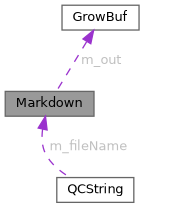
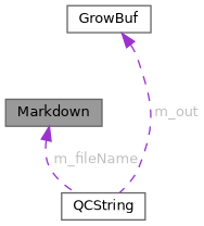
  digraph {
    node [color=gray40 fillcolor=white fontname=Helvetica fontsize=10 shape=box style=filled]
    edge [color=darkorchid3 dir=back fontcolor=grey fontname=Helvetica fontsize=10 labelfontname=Helvetica labelfontsize=10 style=dashed]
    n1 [fillcolor=grey60 fontcolor=black height=0.2 label=Markdown width=0.4]
    n2 [height=0.2 label=QCString width=0.4]
    n3 [height=0.2 label=GrowBuf width=0.4]
    n1 -> n2 [label=" m_fileName"]
-   n3 -> n1 [label=" m_out"]
+   n3 -> n2 [label=" m_out"]
  }
